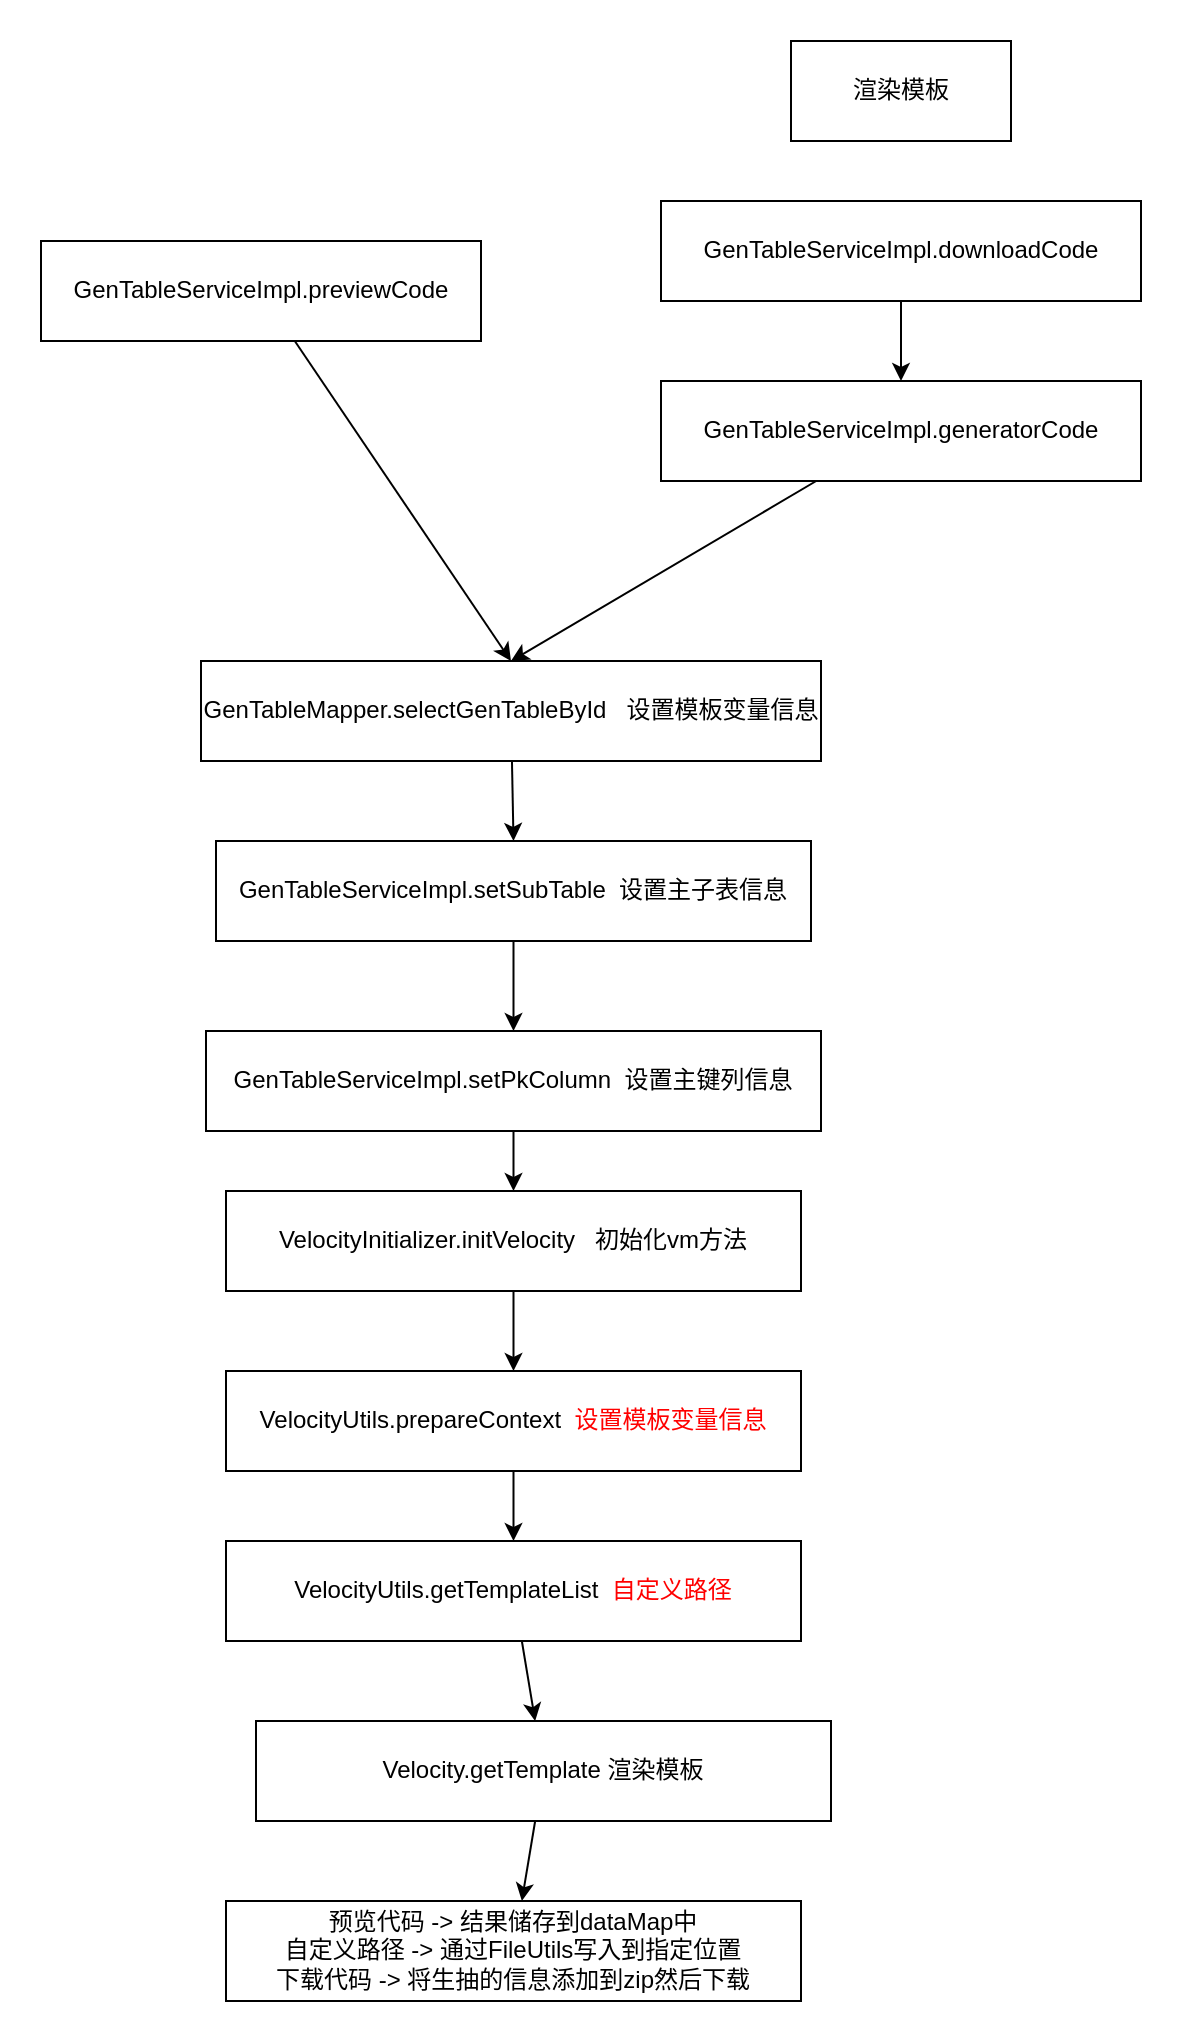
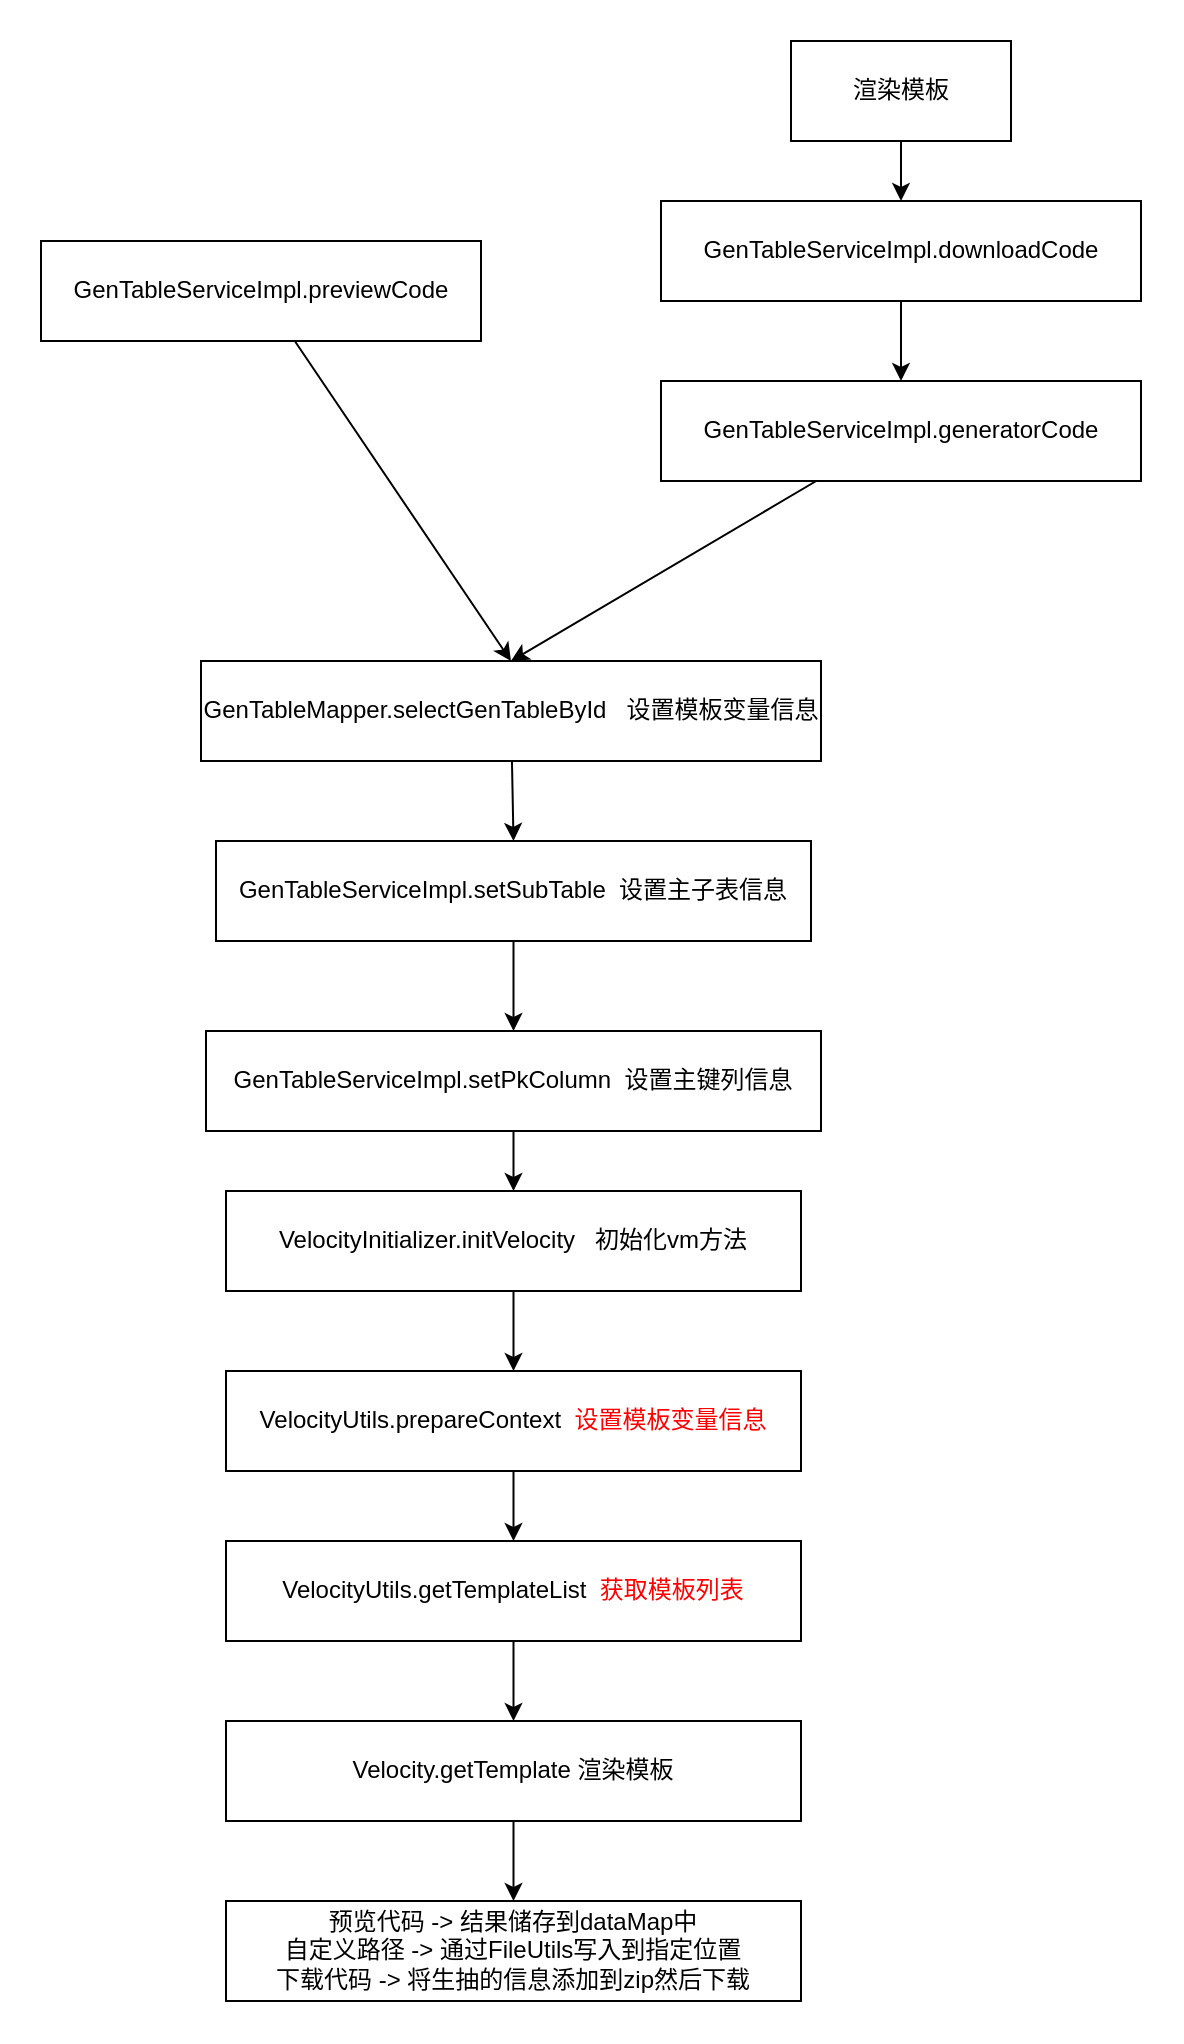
  <mxCell id="0" />
  <mxCell id="1" parent="0" />
+ <mxCell id="2" value="" style="edgeStyle=none;html=1;" edge="1" parent="1" source="3" target="7"><mxGeometry relative="1" as="geometry" /></mxCell>
  <mxCell id="3" value="渲染模板" style="html=1;" vertex="1" parent="1"><mxGeometry x="395" y="20" width="110" height="50" as="geometry" /></mxCell>
  <mxCell id="4" value="" style="edgeStyle=none;html=1;entryX=0.5;entryY=0;entryDx=0;entryDy=0;" edge="1" parent="1" source="5" target="11"><mxGeometry relative="1" as="geometry" /></mxCell>
  <mxCell id="5" value="GenTableServiceImpl.previewCode" style="html=1;" vertex="1" parent="1"><mxGeometry x="20" y="120" width="220" height="50" as="geometry" /></mxCell>
  <mxCell id="6" value="" style="edgeStyle=none;html=1;" edge="1" parent="1" source="7" target="9"><mxGeometry relative="1" as="geometry" /></mxCell>
  <mxCell id="7" value="GenTableServiceImpl.downloadCode" style="html=1;" vertex="1" parent="1"><mxGeometry x="330" y="100" width="240" height="50" as="geometry" /></mxCell>
  <mxCell id="8" style="edgeStyle=none;html=1;entryX=0.5;entryY=0;entryDx=0;entryDy=0;" edge="1" parent="1" source="9" target="11"><mxGeometry relative="1" as="geometry" /></mxCell>
  <mxCell id="9" value="GenTableServiceImpl.generatorCode" style="html=1;" vertex="1" parent="1"><mxGeometry x="330" y="190" width="240" height="50" as="geometry" /></mxCell>
  <mxCell id="10" style="edgeStyle=none;html=1;entryX=0.5;entryY=0;entryDx=0;entryDy=0;" edge="1" parent="1" source="11" target="13"><mxGeometry relative="1" as="geometry"><mxPoint x="230" y="580" as="targetPoint" /></mxGeometry></mxCell>
  <mxCell id="11" value="GenTableMapper.selectGenTableById&amp;nbsp; &amp;nbsp;设置模板变量信息" style="html=1;" vertex="1" parent="1"><mxGeometry x="100" y="330" width="310" height="50" as="geometry" /></mxCell>
  <mxCell id="12" value="" style="edgeStyle=none;html=1;" edge="1" parent="1" source="13" target="15"><mxGeometry relative="1" as="geometry" /></mxCell>
  <mxCell id="13" value="GenTableServiceImpl.setSubTable&amp;nbsp; 设置主子表信息" style="html=1;" vertex="1" parent="1"><mxGeometry x="107.5" y="420" width="297.5" height="50" as="geometry" /></mxCell>
  <mxCell id="14" value="" style="edgeStyle=none;html=1;" edge="1" parent="1" source="15" target="17"><mxGeometry relative="1" as="geometry" /></mxCell>
  <mxCell id="15" value="GenTableServiceImpl.setPkColumn&amp;nbsp; 设置主键列信息" style="html=1;" vertex="1" parent="1"><mxGeometry x="102.5" y="515" width="307.5" height="50" as="geometry" /></mxCell>
  <mxCell id="16" value="" style="edgeStyle=none;html=1;" edge="1" parent="1" source="17" target="19"><mxGeometry relative="1" as="geometry" /></mxCell>
  <mxCell id="17" value="VelocityInitializer.initVelocity&amp;nbsp; &amp;nbsp;初始化vm方法" style="html=1;" vertex="1" parent="1"><mxGeometry x="112.5" y="595" width="287.5" height="50" as="geometry" /></mxCell>
  <mxCell id="18" value="" style="edgeStyle=none;html=1;" edge="1" parent="1" source="19" target="21"><mxGeometry relative="1" as="geometry" /></mxCell>
  <mxCell id="19" value="VelocityUtils.prepareContext&amp;nbsp; &lt;font color=&quot;#ff0000&quot;&gt;设置模板变量信息&lt;/font&gt;" style="html=1;" vertex="1" parent="1"><mxGeometry x="112.5" y="685" width="287.5" height="50" as="geometry" /></mxCell>
  <mxCell id="20" value="" style="edgeStyle=none;html=1;" edge="1" parent="1" source="21" target="23"><mxGeometry relative="1" as="geometry" /></mxCell>
- <mxCell id="21" value="VelocityUtils.getTemplateList&amp;nbsp; &lt;font color=&quot;#ff0000&quot;&gt;自定义路径&lt;/font&gt;" style="html=1;" vertex="1" parent="1"><mxGeometry x="112.5" y="770" width="287.5" height="50" as="geometry" /></mxCell>
+ <mxCell id="21" value="VelocityUtils.getTemplateList&amp;nbsp; &lt;font color=&quot;#ff0000&quot;&gt;获取模板列表&lt;/font&gt;" style="html=1;" vertex="1" parent="1"><mxGeometry x="112.5" y="770" width="287.5" height="50" as="geometry" /></mxCell>
  <mxCell id="22" value="" style="edgeStyle=none;html=1;" edge="1" parent="1" source="23" target="24"><mxGeometry relative="1" as="geometry" /></mxCell>
- <mxCell id="23" value="Velocity.getTemplate 渲染模板" style="html=1;" vertex="1" parent="1"><mxGeometry x="127.5" y="860" width="287.5" height="50" as="geometry" /></mxCell>
+ <mxCell id="23" value="Velocity.getTemplate 渲染模板" style="html=1;" vertex="1" parent="1"><mxGeometry x="112.5" y="860" width="287.5" height="50" as="geometry" /></mxCell>
  <mxCell id="24" value="预览代码 -&amp;gt; 结果储存到dataMap中&lt;br&gt;自定义路径 -&amp;gt; 通过FileUtils写入到指定位置&lt;br&gt;下载代码 -&amp;gt; 将生抽的信息添加到zip然后下载" style="html=1;" vertex="1" parent="1"><mxGeometry x="112.5" y="950" width="287.5" height="50" as="geometry" /></mxCell>
